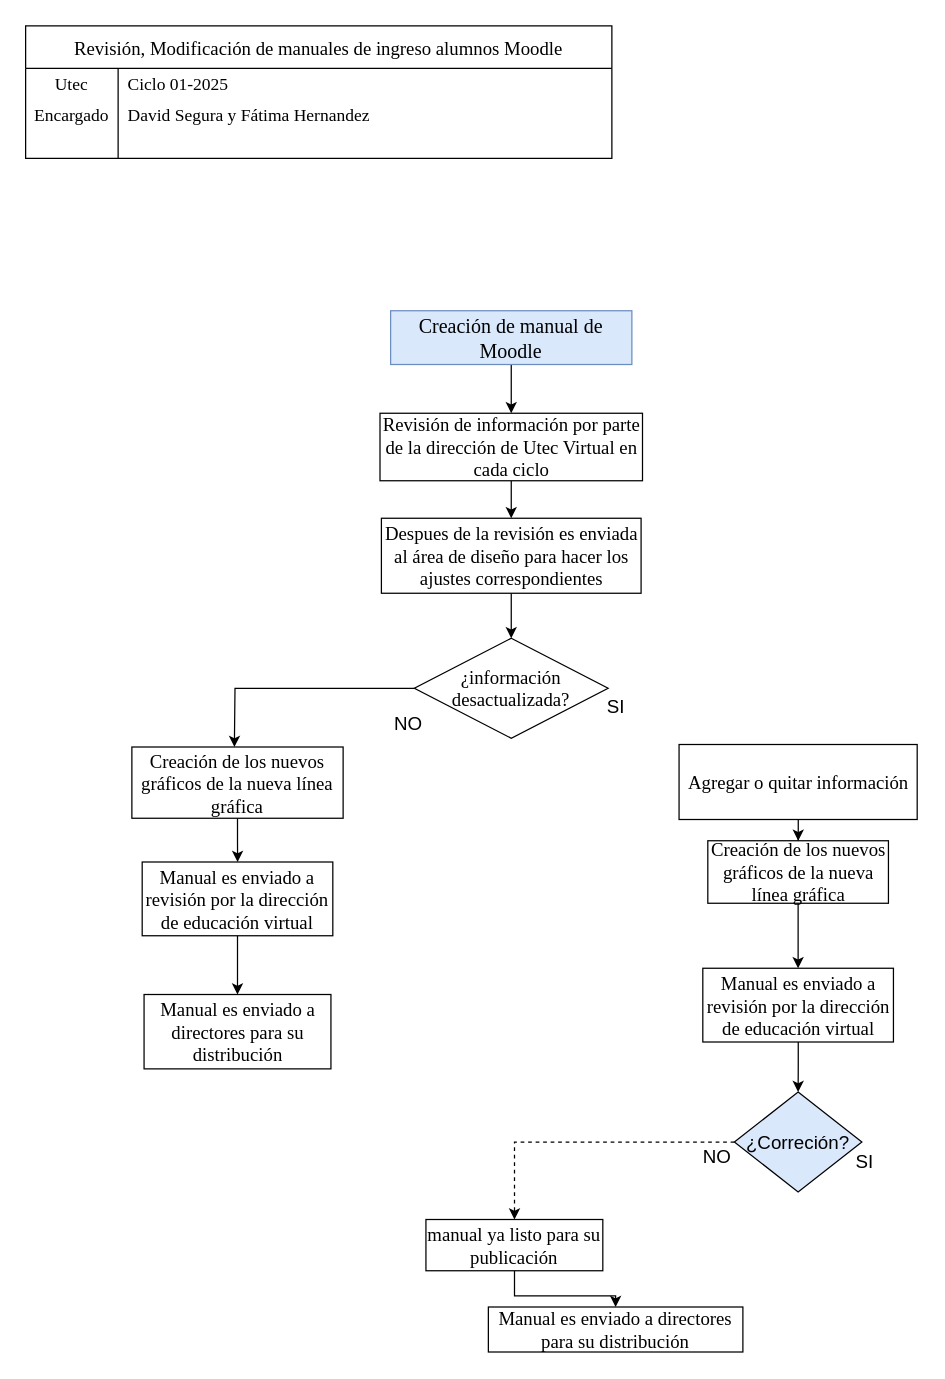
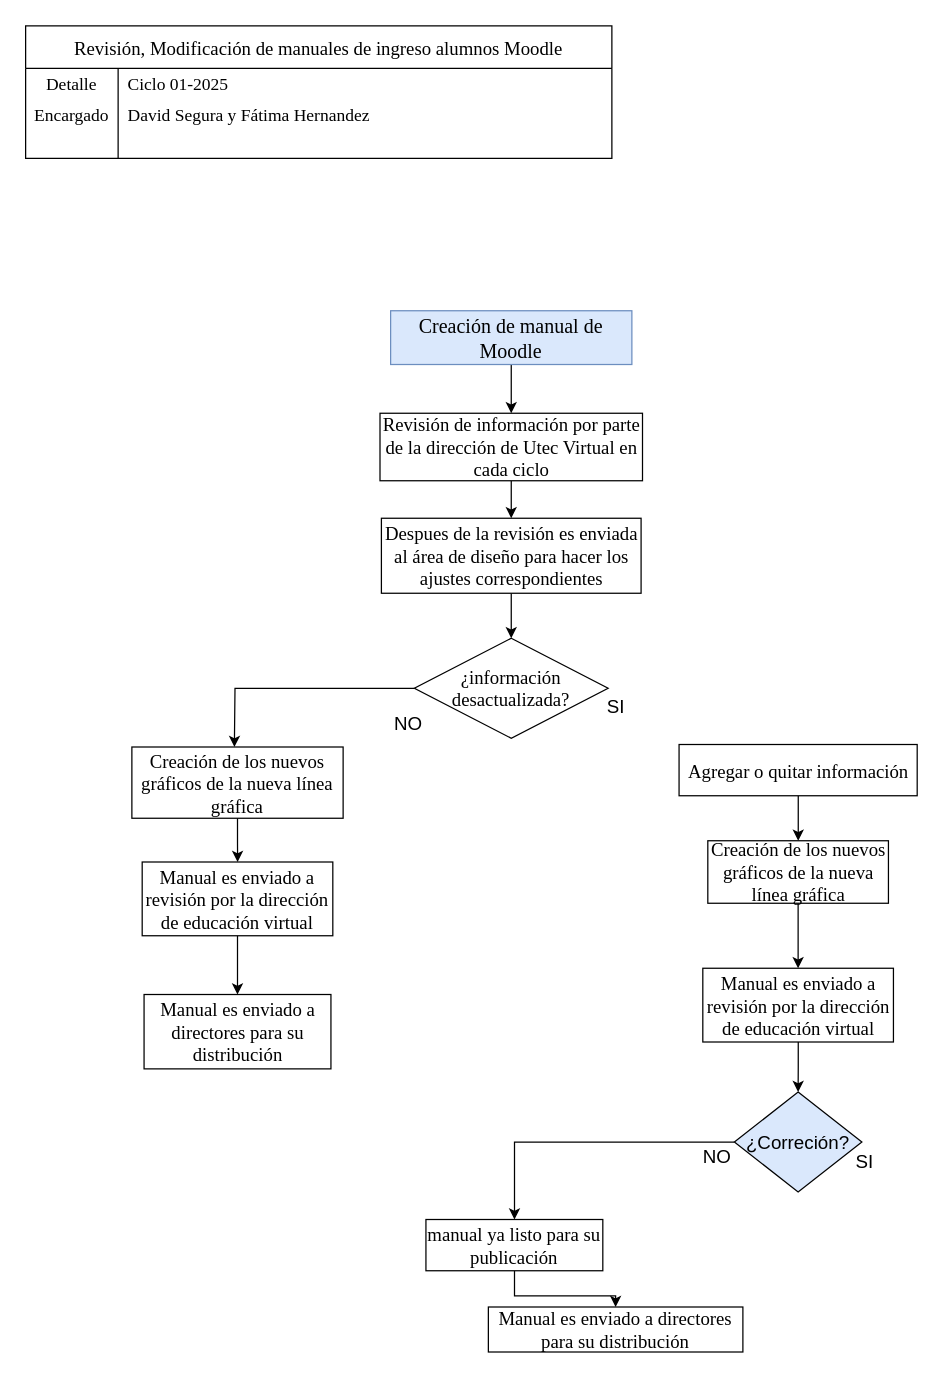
  <mxCell id="0" />
  <mxCell id="1" parent="0" />
  <mxCell id="2" value="&lt;span style=&quot;color: rgba(0, 0, 0, 0); font-family: monospace; font-size: 0px; text-wrap-mode: nowrap;&quot;&gt;%3CmxGraphModel%3E%3Croot%3E%3CmxCell%20id%3D%220%22%2F%3E%3CmxCell%20id%3D%221%22%20parent%3D%220%22%2F%3E%3CmxCell%20id%3D%222%22%20value%3D%22Crear%20tabla%20din%C3%A1mica%20para%20agrupar%20por%20facultad%20de%20Maestr%C3%ADa%20y%20contabilizar%20aulas%22%20style%3D%22whiteSpace%3Dwrap%3Bhtml%3D1%3Brounded%3D0%3BfontFamily%3DTimes%20New%20Roman%3BfontSize%3D14%3B%22%20vertex%3D%221%22%20parent%3D%221%22%3E%3CmxGeometry%20x%3D%22586.5%22%20y%3D%22691%22%20width%3D%22125%22%20height%3D%2264%22%20as%3D%22geometry%22%2F%3E%3C%2FmxCell%3E%3C%2Froot%3E%3C%2FmxGraphModel%3E&lt;/span&gt;" style="text;whiteSpace=wrap;html=1;" parent="1" vertex="1"><mxGeometry x="60" y="40" width="110" height="40" as="geometry" /></mxCell>
  <mxCell id="3" value="Revisión, Modificación de manuales de ingreso alumnos Moodle" style="shape=table;startSize=34;container=1;collapsible=0;childLayout=tableLayout;fixedRows=1;rowLines=0;fontStyle=0;fontSize=15;fontFamily=Times New Roman;" parent="1" vertex="1"><mxGeometry x="20" y="20" width="469" height="106" as="geometry" /></mxCell>
  <mxCell id="4" value="" style="shape=tableRow;horizontal=0;startSize=0;swimlaneHead=0;swimlaneBody=0;top=0;left=0;bottom=0;right=0;collapsible=0;dropTarget=0;fillColor=none;points=[[0,0.5],[1,0.5]];portConstraint=eastwest;strokeColor=inherit;fontSize=16;fontFamily=Times New Roman;" parent="3" vertex="1"><mxGeometry y="34" width="469" height="22" as="geometry" /></mxCell>
- <mxCell id="5" value="&lt;font style=&quot;font-size: 14px;&quot;&gt;Utec&lt;/font&gt;&lt;div&gt;&lt;br&gt;&lt;/div&gt;" style="shape=partialRectangle;html=1;whiteSpace=wrap;connectable=0;fillColor=none;top=0;left=0;bottom=0;right=0;overflow=hidden;pointerEvents=1;strokeColor=inherit;fontSize=16;fontFamily=Times New Roman;" parent="4" vertex="1"><mxGeometry width="74" height="22" as="geometry"><mxRectangle width="74" height="22" as="alternateBounds" /></mxGeometry></mxCell>
+ <mxCell id="5" value="&lt;font style=&quot;font-size: 14px;&quot;&gt;Detalle&lt;/font&gt;&lt;div&gt;&lt;br&gt;&lt;/div&gt;" style="shape=partialRectangle;html=1;whiteSpace=wrap;connectable=0;fillColor=none;top=0;left=0;bottom=0;right=0;overflow=hidden;pointerEvents=1;strokeColor=inherit;fontSize=16;fontFamily=Times New Roman;" parent="4" vertex="1"><mxGeometry width="74" height="22" as="geometry"><mxRectangle width="74" height="22" as="alternateBounds" /></mxGeometry></mxCell>
  <mxCell id="6" value="&lt;font style=&quot;font-size: 14px;&quot;&gt;Ciclo 01-2025&lt;/font&gt;" style="shape=partialRectangle;html=1;whiteSpace=wrap;connectable=0;fillColor=none;top=0;left=0;bottom=0;right=0;align=left;spacingLeft=6;overflow=hidden;strokeColor=inherit;fontSize=16;fontFamily=Times New Roman;" parent="4" vertex="1"><mxGeometry x="74" width="395" height="22" as="geometry"><mxRectangle width="395" height="22" as="alternateBounds" /></mxGeometry></mxCell>
  <mxCell id="7" value="" style="shape=tableRow;horizontal=0;startSize=0;swimlaneHead=0;swimlaneBody=0;top=0;left=0;bottom=0;right=0;collapsible=0;dropTarget=0;fillColor=none;points=[[0,0.5],[1,0.5]];portConstraint=eastwest;strokeColor=inherit;fontSize=16;fontFamily=Times New Roman;" parent="3" vertex="1"><mxGeometry y="56" width="469" height="30" as="geometry" /></mxCell>
  <mxCell id="8" value="&lt;font style=&quot;font-size: 14px;&quot;&gt;Encargado&lt;/font&gt;" style="shape=partialRectangle;html=1;whiteSpace=wrap;connectable=0;fillColor=none;top=0;left=0;bottom=0;right=0;overflow=hidden;strokeColor=inherit;fontSize=16;fontFamily=Times New Roman;" parent="7" vertex="1"><mxGeometry width="74" height="30" as="geometry"><mxRectangle width="74" height="30" as="alternateBounds" /></mxGeometry></mxCell>
  <mxCell id="9" value="&lt;span style=&quot;font-size: 14px;&quot;&gt;David Segura y Fátima Hernandez&lt;/span&gt;" style="shape=partialRectangle;html=1;whiteSpace=wrap;connectable=0;fillColor=none;top=0;left=0;bottom=0;right=0;align=left;spacingLeft=6;overflow=hidden;strokeColor=inherit;fontSize=16;fontFamily=Times New Roman;" parent="7" vertex="1"><mxGeometry x="74" width="395" height="30" as="geometry"><mxRectangle width="395" height="30" as="alternateBounds" /></mxGeometry></mxCell>
  <mxCell id="10" value="" style="shape=tableRow;horizontal=0;startSize=0;swimlaneHead=0;swimlaneBody=0;top=0;left=0;bottom=0;right=0;collapsible=0;dropTarget=0;fillColor=none;points=[[0,0.5],[1,0.5]];portConstraint=eastwest;strokeColor=inherit;fontSize=16;fontFamily=Times New Roman;" parent="3" vertex="1"><mxGeometry y="86" width="469" height="20" as="geometry" /></mxCell>
  <mxCell id="11" value="" style="shape=partialRectangle;html=1;whiteSpace=wrap;connectable=0;fillColor=none;top=0;left=0;bottom=0;right=0;overflow=hidden;strokeColor=inherit;fontSize=16;fontFamily=Times New Roman;" parent="10" vertex="1"><mxGeometry width="74" height="20" as="geometry"><mxRectangle width="74" height="20" as="alternateBounds" /></mxGeometry></mxCell>
  <mxCell id="12" value="" style="shape=partialRectangle;html=1;whiteSpace=wrap;connectable=0;fillColor=none;top=0;left=0;bottom=0;right=0;align=left;spacingLeft=6;overflow=hidden;strokeColor=inherit;fontSize=16;fontFamily=Times New Roman;" parent="10" vertex="1"><mxGeometry x="74" width="395" height="20" as="geometry"><mxRectangle width="395" height="20" as="alternateBounds" /></mxGeometry></mxCell>
  <mxCell id="13" value="" style="edgeStyle=orthogonalEdgeStyle;rounded=0;orthogonalLoop=1;jettySize=auto;html=1;fontSize=15;" parent="1" source="14" target="16" edge="1"><mxGeometry relative="1" as="geometry" /></mxCell>
  <mxCell id="14" value="&lt;font style=&quot;font-size: 16px;&quot; face=&quot;Times New Roman&quot;&gt;Creación de manual de Moodle&lt;/font&gt;" style="rounded=0;whiteSpace=wrap;html=1;fillColor=#dae8fc;strokeColor=#6c8ebf;fontSize=15;" parent="1" vertex="1"><mxGeometry x="312" y="248" width="193" height="43" as="geometry" /></mxCell>
  <mxCell id="15" value="" style="edgeStyle=orthogonalEdgeStyle;rounded=0;orthogonalLoop=1;jettySize=auto;html=1;fontSize=15;" parent="1" source="16" target="18" edge="1"><mxGeometry relative="1" as="geometry" /></mxCell>
  <mxCell id="16" value="&lt;font face=&quot;Times New Roman&quot;&gt;Revisión de información por parte de la dirección de Utec Virtual en cada ciclo&lt;/font&gt;" style="rounded=0;whiteSpace=wrap;html=1;fontSize=15;" parent="1" vertex="1"><mxGeometry x="303.5" y="330" width="210" height="54" as="geometry" /></mxCell>
  <mxCell id="17" value="" style="edgeStyle=orthogonalEdgeStyle;rounded=0;orthogonalLoop=1;jettySize=auto;html=1;fontSize=15;" parent="1" source="18" target="20" edge="1"><mxGeometry relative="1" as="geometry" /></mxCell>
  <mxCell id="18" value="&lt;font face=&quot;Times New Roman&quot;&gt;Despues de la revisión es enviada al área de diseño para hacer los ajustes correspondientes&lt;/font&gt;" style="whiteSpace=wrap;html=1;fontSize=15;rounded=0;" parent="1" vertex="1"><mxGeometry x="304.62" y="414" width="207.75" height="60" as="geometry" /></mxCell>
  <mxCell id="19" value="" style="edgeStyle=orthogonalEdgeStyle;rounded=0;orthogonalLoop=1;jettySize=auto;html=1;fontSize=15;" edge="1" parent="1" source="20"><mxGeometry relative="1" as="geometry"><mxPoint x="187" y="597" as="targetPoint" /></mxGeometry></mxCell>
  <mxCell id="20" value="&lt;font face=&quot;Times New Roman&quot;&gt;¿información desactualizada?&lt;/font&gt;" style="rhombus;whiteSpace=wrap;html=1;fontSize=15;rounded=0;" parent="1" vertex="1"><mxGeometry x="330.99" y="510" width="155.01" height="80" as="geometry" /></mxCell>
  <mxCell id="21" value="NO" style="text;html=1;align=center;verticalAlign=middle;resizable=0;points=[];autosize=1;strokeColor=none;fillColor=none;fontSize=15;" parent="1" vertex="1"><mxGeometry x="305" y="563" width="41" height="30" as="geometry" /></mxCell>
  <mxCell id="22" value="SI" style="text;html=1;align=center;verticalAlign=middle;resizable=0;points=[];autosize=1;strokeColor=none;fillColor=none;fontSize=15;" parent="1" vertex="1"><mxGeometry x="476" y="549" width="32" height="30" as="geometry" /></mxCell>
  <mxCell id="23" value="" style="edgeStyle=orthogonalEdgeStyle;rounded=0;orthogonalLoop=1;jettySize=auto;html=1;fontSize=15;" parent="1" source="24" target="26" edge="1"><mxGeometry relative="1" as="geometry" /></mxCell>
- <mxCell id="24" value="&lt;font face=&quot;Times New Roman&quot;&gt;Agregar o quitar información&lt;/font&gt;" style="whiteSpace=wrap;html=1;fontSize=15;rounded=0;" parent="1" vertex="1"><mxGeometry x="542.75" y="595" width="190.5" height="60" as="geometry" /></mxCell>
+ <mxCell id="24" value="&lt;font face=&quot;Times New Roman&quot;&gt;Agregar o quitar información&lt;/font&gt;" style="whiteSpace=wrap;html=1;fontSize=15;rounded=0;" parent="1" vertex="1"><mxGeometry x="542.75" y="595" width="190.5" height="41" as="geometry" /></mxCell>
  <mxCell id="25" value="" style="edgeStyle=orthogonalEdgeStyle;rounded=0;orthogonalLoop=1;jettySize=auto;html=1;fontSize=15;" edge="1" parent="1" source="26" target="32"><mxGeometry relative="1" as="geometry" /></mxCell>
  <mxCell id="26" value="&lt;font face=&quot;Times New Roman&quot;&gt;Creación de los nuevos gráficos de la nueva línea gráfica&lt;/font&gt;" style="whiteSpace=wrap;html=1;fontSize=15;rounded=0;" parent="1" vertex="1"><mxGeometry x="565.75" y="672" width="144.5" height="50" as="geometry" /></mxCell>
  <mxCell id="27" value="" style="edgeStyle=orthogonalEdgeStyle;rounded=0;orthogonalLoop=1;jettySize=auto;html=1;fontSize=15;" edge="1" parent="1" source="28" target="30"><mxGeometry relative="1" as="geometry" /></mxCell>
  <mxCell id="28" value="&lt;font face=&quot;Times New Roman&quot;&gt;Creación de los nuevos gráficos de la nueva línea gráfica&lt;/font&gt;" style="whiteSpace=wrap;html=1;fontSize=15;rounded=0;" vertex="1" parent="1"><mxGeometry x="105" y="597" width="169" height="57" as="geometry" /></mxCell>
  <mxCell id="29" value="" style="edgeStyle=orthogonalEdgeStyle;rounded=0;orthogonalLoop=1;jettySize=auto;html=1;fontSize=15;" edge="1" parent="1" source="30" target="40"><mxGeometry relative="1" as="geometry" /></mxCell>
  <mxCell id="30" value="&lt;font face=&quot;Times New Roman&quot;&gt;Manual es enviado a revisión por la dirección de educación virtual&lt;/font&gt;" style="whiteSpace=wrap;html=1;fontSize=15;rounded=0;" vertex="1" parent="1"><mxGeometry x="113.25" y="689" width="152.5" height="59" as="geometry" /></mxCell>
  <mxCell id="31" value="" style="edgeStyle=orthogonalEdgeStyle;rounded=0;orthogonalLoop=1;jettySize=auto;html=1;fontSize=15;" edge="1" parent="1" source="32" target="34"><mxGeometry relative="1" as="geometry" /></mxCell>
  <mxCell id="32" value="&lt;font face=&quot;Times New Roman&quot;&gt;Manual es enviado a revisión por la dirección de educación virtual&lt;/font&gt;" style="whiteSpace=wrap;html=1;fontSize=15;rounded=0;" vertex="1" parent="1"><mxGeometry x="561.75" y="774" width="152.5" height="59" as="geometry" /></mxCell>
- <mxCell id="33" value="" style="edgeStyle=orthogonalEdgeStyle;rounded=0;orthogonalLoop=1;jettySize=auto;html=1;fontSize=15;dashed=1;" edge="1" parent="1" source="34" target="37"><mxGeometry relative="1" as="geometry" /></mxCell>
+ <mxCell id="33" value="" style="edgeStyle=orthogonalEdgeStyle;rounded=0;orthogonalLoop=1;jettySize=auto;html=1;fontSize=15;" edge="1" parent="1" source="34" target="37"><mxGeometry relative="1" as="geometry" /></mxCell>
  <mxCell id="34" value="¿Correción?" style="rhombus;whiteSpace=wrap;html=1;fontSize=15;rounded=0;fillColor=#dae8fc;" vertex="1" parent="1"><mxGeometry x="587" y="873" width="102" height="80" as="geometry" /></mxCell>
  <mxCell id="35" value="SI" style="text;html=1;align=center;verticalAlign=middle;resizable=0;points=[];autosize=1;strokeColor=none;fillColor=none;fontSize=15;" vertex="1" parent="1"><mxGeometry x="675" y="913" width="32" height="30" as="geometry" /></mxCell>
  <mxCell id="36" value="" style="edgeStyle=orthogonalEdgeStyle;rounded=0;orthogonalLoop=1;jettySize=auto;html=1;fontSize=15;" edge="1" parent="1" source="37" target="39"><mxGeometry relative="1" as="geometry" /></mxCell>
  <mxCell id="37" value="&lt;font face=&quot;Times New Roman&quot;&gt;manual ya listo para su publicación&lt;/font&gt;" style="whiteSpace=wrap;html=1;fontSize=15;rounded=0;" vertex="1" parent="1"><mxGeometry x="340.25" y="975" width="141.5" height="41" as="geometry" /></mxCell>
  <mxCell id="38" value="NO&lt;div&gt;&lt;br&gt;&lt;/div&gt;" style="text;html=1;align=center;verticalAlign=middle;resizable=0;points=[];autosize=1;strokeColor=none;fillColor=none;fontSize=15;" vertex="1" parent="1"><mxGeometry x="552.81" y="909" width="41" height="48" as="geometry" /></mxCell>
  <mxCell id="39" value="&lt;font face=&quot;Times New Roman&quot;&gt;Manual es enviado a directores para su distribución&lt;/font&gt;" style="whiteSpace=wrap;html=1;fontSize=15;rounded=0;" vertex="1" parent="1"><mxGeometry x="390.19" y="1045" width="203.62" height="36" as="geometry" /></mxCell>
  <mxCell id="40" value="&lt;font face=&quot;Times New Roman&quot;&gt;Manual es enviado a directores para su distribución&lt;/font&gt;" style="whiteSpace=wrap;html=1;fontSize=15;rounded=0;" vertex="1" parent="1"><mxGeometry x="114.75" y="795" width="149.5" height="59.5" as="geometry" /></mxCell>
